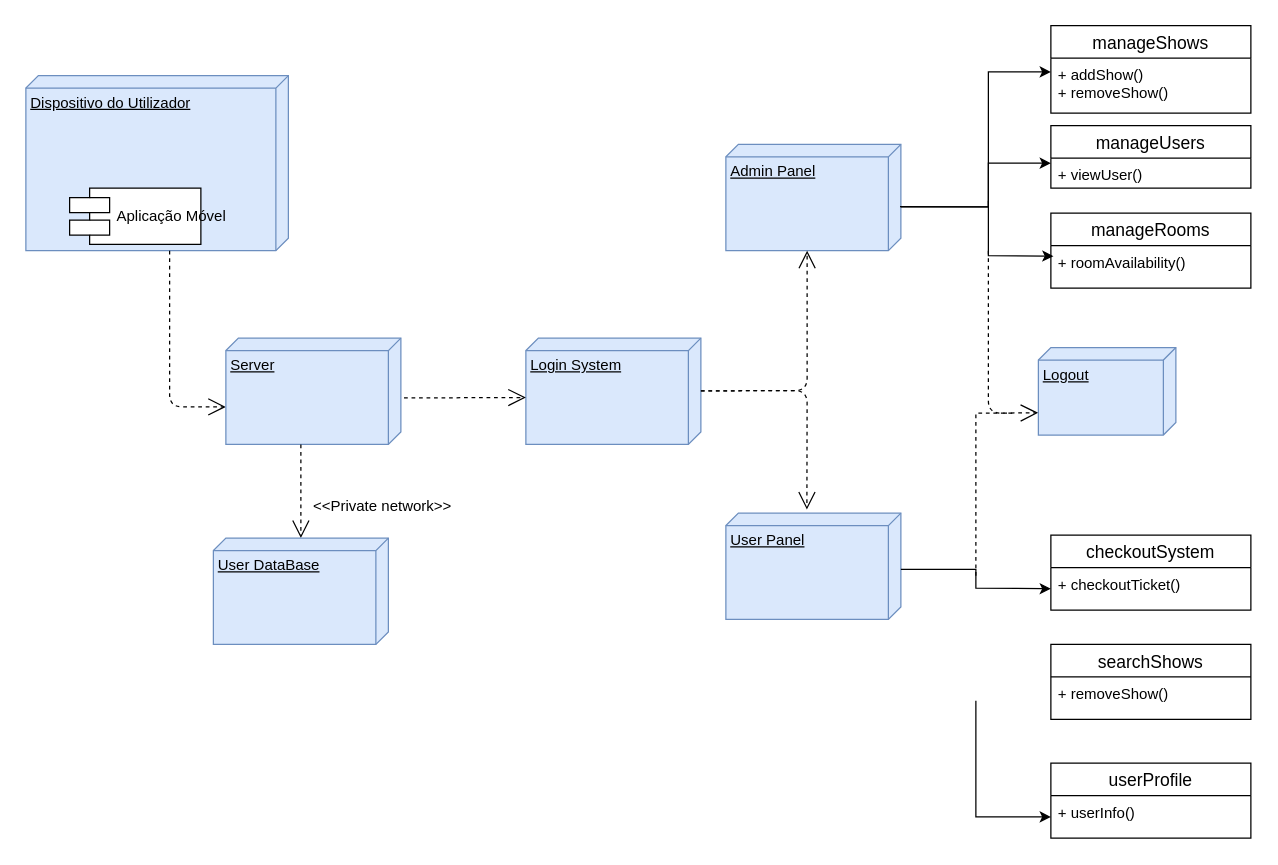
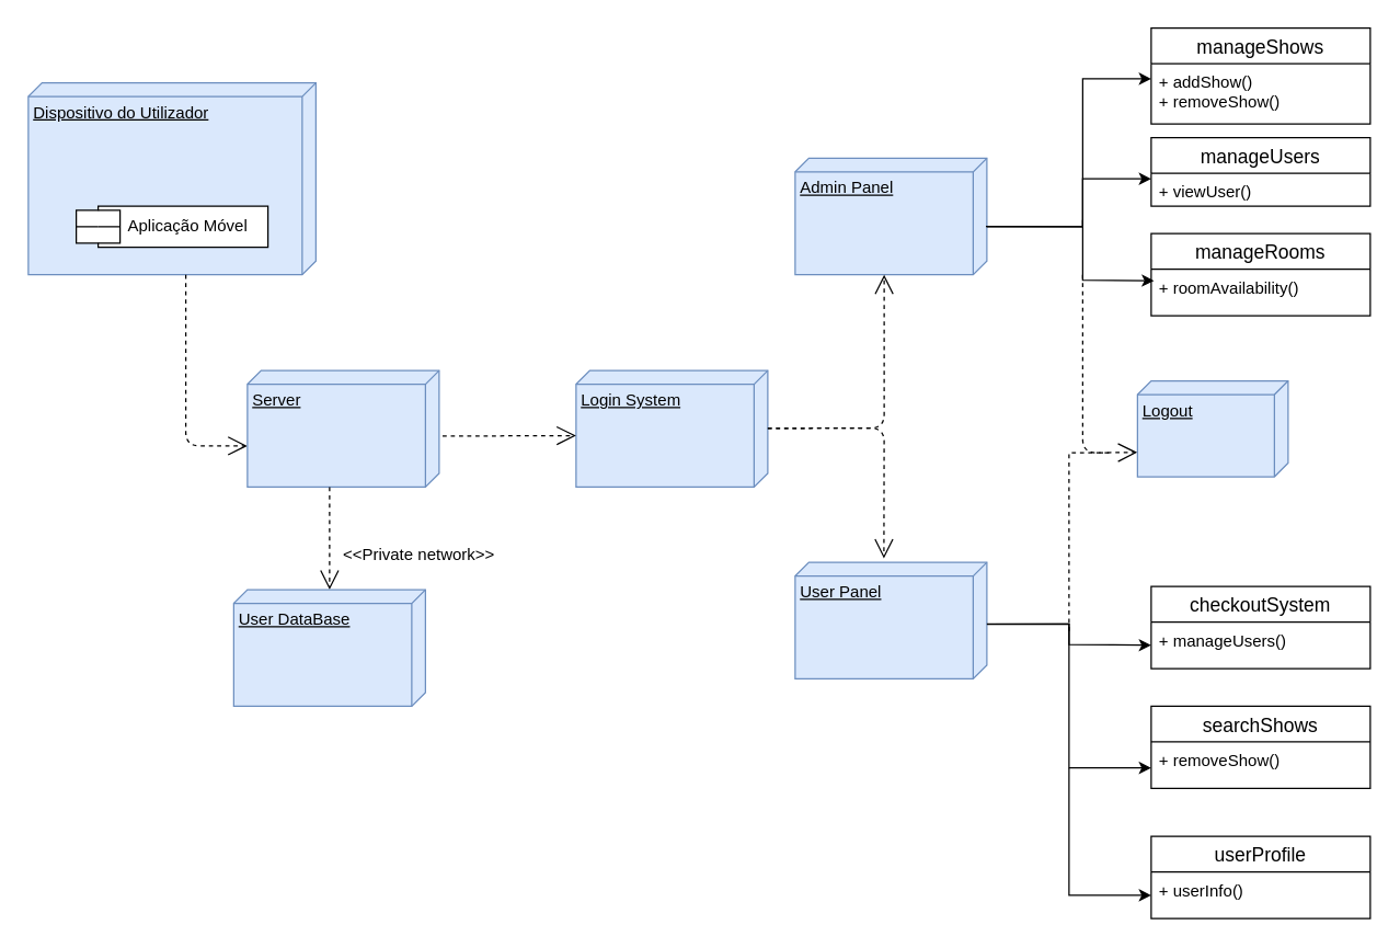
  <mxCell id="0" />
  <mxCell id="1" parent="0" />
  <mxCell id="2" value="Dispositivo do Utilizador" style="verticalAlign=top;align=left;spacingTop=8;spacingLeft=2;spacingRight=12;shape=cube;size=10;direction=south;fontStyle=4;html=1;fillColor=#dae8fc;strokeColor=#6c8ebf;" parent="1" vertex="1"><mxGeometry x="20" y="60" width="210" height="140" as="geometry" /></mxCell>
- <mxCell id="3" value="&lt;div&gt;Aplicação Móvel&lt;/div&gt;" style="shape=component;align=left;spacingLeft=36;html=1;" parent="1" vertex="1"><mxGeometry x="55" y="150" width="105" height="45" as="geometry" /></mxCell>
+ <mxCell id="3" value="&lt;div&gt;Aplicação Móvel&lt;/div&gt;" style="shape=component;align=left;spacingLeft=36;html=1;" parent="1" vertex="1"><mxGeometry x="55" y="150" width="140" height="30" as="geometry" /></mxCell>
  <mxCell id="4" value="" style="endArrow=open;endSize=12;dashed=1;html=1;exitX=0;exitY=0;exitDx=120;exitDy=95;exitPerimeter=0;" parent="1" edge="1"><mxGeometry width="160" relative="1" as="geometry"><mxPoint x="135" y="200" as="sourcePoint" /><mxPoint x="180" y="325" as="targetPoint" /><Array as="points"><mxPoint x="135" y="325" /></Array></mxGeometry></mxCell>
  <mxCell id="5" value="Server" style="verticalAlign=top;align=left;spacingTop=8;spacingLeft=2;spacingRight=12;shape=cube;size=10;direction=south;fontStyle=4;html=1;fillColor=#dae8fc;strokeColor=#6c8ebf;" vertex="1" parent="1"><mxGeometry x="180" y="270" width="140" height="85" as="geometry" /></mxCell>
  <mxCell id="6" value="Login System" style="verticalAlign=top;align=left;spacingTop=8;spacingLeft=2;spacingRight=12;shape=cube;size=10;direction=south;fontStyle=4;html=1;fillColor=#dae8fc;strokeColor=#6c8ebf;" vertex="1" parent="1"><mxGeometry x="420" y="270" width="140" height="85" as="geometry" /></mxCell>
  <mxCell id="7" value="" style="endArrow=open;endSize=12;dashed=1;html=1;exitX=0.563;exitY=-0.018;exitDx=0;exitDy=0;exitPerimeter=0;entryX=0;entryY=0;entryDx=47.5;entryDy=140;entryPerimeter=0;" edge="1" parent="1" source="5" target="6"><mxGeometry width="160" relative="1" as="geometry"><mxPoint x="351" y="250" as="sourcePoint" /><mxPoint x="396" y="375" as="targetPoint" /><Array as="points" /></mxGeometry></mxCell>
  <mxCell id="8" value="" style="endArrow=open;endSize=12;dashed=1;html=1;exitX=0;exitY=0;exitDx=120;exitDy=95;exitPerimeter=0;" edge="1" parent="1"><mxGeometry width="160" relative="1" as="geometry"><mxPoint x="240" y="355" as="sourcePoint" /><mxPoint x="240" y="430" as="targetPoint" /><Array as="points"><mxPoint x="240" y="390" /></Array></mxGeometry></mxCell>
  <mxCell id="9" value="User DataBase" style="verticalAlign=top;align=left;spacingTop=8;spacingLeft=2;spacingRight=12;shape=cube;size=10;direction=south;fontStyle=4;html=1;fillColor=#dae8fc;strokeColor=#6c8ebf;" vertex="1" parent="1"><mxGeometry x="170" y="430" width="140" height="85" as="geometry" /></mxCell>
  <mxCell id="10" value="&amp;lt;&amp;lt;Private network&amp;gt;&amp;gt;" style="text;html=1;align=center;verticalAlign=middle;resizable=0;points=[];autosize=1;strokeColor=none;fillColor=none;" vertex="1" parent="1"><mxGeometry x="240" y="390" width="130" height="30" as="geometry" /></mxCell>
  <mxCell id="11" value="Admin Panel" style="verticalAlign=top;align=left;spacingTop=8;spacingLeft=2;spacingRight=12;shape=cube;size=10;direction=south;fontStyle=4;html=1;fillColor=#dae8fc;strokeColor=#6c8ebf;" vertex="1" parent="1"><mxGeometry x="580" y="115" width="140" height="85" as="geometry" /></mxCell>
  <mxCell id="12" value="User Panel" style="verticalAlign=top;align=left;spacingTop=8;spacingLeft=2;spacingRight=12;shape=cube;size=10;direction=south;fontStyle=4;html=1;fillColor=#dae8fc;strokeColor=#6c8ebf;" vertex="1" parent="1"><mxGeometry x="580" y="410" width="140" height="85" as="geometry" /></mxCell>
  <mxCell id="13" value="" style="endArrow=open;endSize=12;dashed=1;html=1;exitX=0.563;exitY=-0.018;exitDx=0;exitDy=0;exitPerimeter=0;entryX=0;entryY=0;entryDx=85;entryDy=75;entryPerimeter=0;" edge="1" parent="1" target="11"><mxGeometry width="160" relative="1" as="geometry"><mxPoint x="560" y="312.16" as="sourcePoint" /><mxPoint x="657" y="312.16" as="targetPoint" /><Array as="points"><mxPoint x="645" y="312" /></Array></mxGeometry></mxCell>
  <mxCell id="14" value="" style="endArrow=open;endSize=12;dashed=1;html=1;exitX=0.563;exitY=-0.018;exitDx=0;exitDy=0;exitPerimeter=0;entryX=-0.033;entryY=0.537;entryDx=0;entryDy=0;entryPerimeter=0;" edge="1" parent="1" target="12"><mxGeometry width="160" relative="1" as="geometry"><mxPoint x="560" y="312.16" as="sourcePoint" /><mxPoint x="645" y="200" as="targetPoint" /><Array as="points"><mxPoint x="645" y="312" /></Array></mxGeometry></mxCell>
  <mxCell id="15" value="manageShows" style="swimlane;fontStyle=0;childLayout=stackLayout;horizontal=1;startSize=26;horizontalStack=0;resizeParent=1;resizeParentMax=0;resizeLast=0;collapsible=1;marginBottom=0;align=center;fontSize=14;" vertex="1" parent="1"><mxGeometry x="840" y="20" width="160" height="70" as="geometry" /></mxCell>
  <mxCell id="16" value="+ addShow()&lt;div&gt;+ removeShow()&lt;/div&gt;" style="text;strokeColor=none;fillColor=none;spacingLeft=4;spacingRight=4;overflow=hidden;rotatable=0;points=[[0,0.5],[1,0.5]];portConstraint=eastwest;fontSize=12;whiteSpace=wrap;html=1;" vertex="1" parent="15"><mxGeometry y="26" width="160" height="44" as="geometry" /></mxCell>
  <mxCell id="17" value="manageUsers" style="swimlane;fontStyle=0;childLayout=stackLayout;horizontal=1;startSize=26;horizontalStack=0;resizeParent=1;resizeParentMax=0;resizeLast=0;collapsible=1;marginBottom=0;align=center;fontSize=14;" vertex="1" parent="1"><mxGeometry x="840" y="100" width="160" height="50" as="geometry" /></mxCell>
  <mxCell id="18" value="+ viewUser()" style="text;strokeColor=none;fillColor=none;spacingLeft=4;spacingRight=4;overflow=hidden;rotatable=0;points=[[0,0.5],[1,0.5]];portConstraint=eastwest;fontSize=12;whiteSpace=wrap;html=1;" vertex="1" parent="17"><mxGeometry y="26" width="160" height="24" as="geometry" /></mxCell>
  <mxCell id="19" value="checkoutSystem" style="swimlane;fontStyle=0;childLayout=stackLayout;horizontal=1;startSize=26;horizontalStack=0;resizeParent=1;resizeParentMax=0;resizeLast=0;collapsible=1;marginBottom=0;align=center;fontSize=14;" vertex="1" parent="1"><mxGeometry x="840" y="427.5" width="160" height="60" as="geometry" /></mxCell>
- <mxCell id="20" value="+ checkoutTicket()" style="text;strokeColor=none;fillColor=none;spacingLeft=4;spacingRight=4;overflow=hidden;rotatable=0;points=[[0,0.5],[1,0.5]];portConstraint=eastwest;fontSize=12;whiteSpace=wrap;html=1;" vertex="1" parent="19"><mxGeometry y="26" width="160" height="34" as="geometry" /></mxCell>
+ <mxCell id="20" value="+ manageUsers()" style="text;strokeColor=none;fillColor=none;spacingLeft=4;spacingRight=4;overflow=hidden;rotatable=0;points=[[0,0.5],[1,0.5]];portConstraint=eastwest;fontSize=12;whiteSpace=wrap;html=1;" vertex="1" parent="19"><mxGeometry y="26" width="160" height="34" as="geometry" /></mxCell>
  <mxCell id="21" value="searchShows" style="swimlane;fontStyle=0;childLayout=stackLayout;horizontal=1;startSize=26;horizontalStack=0;resizeParent=1;resizeParentMax=0;resizeLast=0;collapsible=1;marginBottom=0;align=center;fontSize=14;" vertex="1" parent="1"><mxGeometry x="840" y="515" width="160" height="60" as="geometry" /></mxCell>
  <mxCell id="22" value="+ removeShow()" style="text;strokeColor=none;fillColor=none;spacingLeft=4;spacingRight=4;overflow=hidden;rotatable=0;points=[[0,0.5],[1,0.5]];portConstraint=eastwest;fontSize=12;whiteSpace=wrap;html=1;" vertex="1" parent="21"><mxGeometry y="26" width="160" height="34" as="geometry" /></mxCell>
  <mxCell id="23" value="" style="endArrow=classic;html=1;rounded=0;" edge="1" parent="1"><mxGeometry width="50" height="50" relative="1" as="geometry"><mxPoint x="720" y="165" as="sourcePoint" /><mxPoint x="840" y="57" as="targetPoint" /><Array as="points"><mxPoint x="790" y="165" /><mxPoint x="790" y="57" /></Array></mxGeometry></mxCell>
  <mxCell id="24" value="" style="endArrow=classic;html=1;rounded=0;exitX=0.586;exitY=0.005;exitDx=0;exitDy=0;exitPerimeter=0;" edge="1" parent="1" source="11"><mxGeometry width="50" height="50" relative="1" as="geometry"><mxPoint x="720" y="238" as="sourcePoint" /><mxPoint x="840" y="130" as="targetPoint" /><Array as="points"><mxPoint x="790" y="165" /><mxPoint x="790" y="130" /></Array></mxGeometry></mxCell>
  <mxCell id="25" value="" style="endArrow=classic;html=1;rounded=0;exitX=0.586;exitY=0.005;exitDx=0;exitDy=0;exitPerimeter=0;entryX=0;entryY=0.5;entryDx=0;entryDy=0;" edge="1" parent="1" target="20"><mxGeometry width="50" height="50" relative="1" as="geometry"><mxPoint x="720" y="455" as="sourcePoint" /><mxPoint x="840" y="480" as="targetPoint" /><Array as="points"><mxPoint x="780" y="455" /><mxPoint x="780" y="470" /></Array></mxGeometry></mxCell>
+ <mxCell id="26" value="" style="endArrow=classic;html=1;rounded=0;entryX=0;entryY=0.559;entryDx=0;entryDy=0;exitX=0.532;exitY=-0.001;exitDx=0;exitDy=0;exitPerimeter=0;entryPerimeter=0;" edge="1" parent="1" source="12" target="22"><mxGeometry width="50" height="50" relative="1" as="geometry"><mxPoint x="780" y="460" as="sourcePoint" /><mxPoint x="840" y="480.5" as="targetPoint" /><Array as="points"><mxPoint x="780" y="455" /><mxPoint x="780" y="560" /></Array></mxGeometry></mxCell>
  <mxCell id="27" value="manageRooms" style="swimlane;fontStyle=0;childLayout=stackLayout;horizontal=1;startSize=26;horizontalStack=0;resizeParent=1;resizeParentMax=0;resizeLast=0;collapsible=1;marginBottom=0;align=center;fontSize=14;" vertex="1" parent="1"><mxGeometry x="840" y="170" width="160" height="60" as="geometry" /></mxCell>
  <mxCell id="28" value="+ roomAvailability()&lt;span style=&quot;background-color: transparent; color: light-dark(rgb(0, 0, 0), rgb(255, 255, 255));&quot;&gt;&amp;nbsp;&lt;/span&gt;" style="text;strokeColor=none;fillColor=none;spacingLeft=4;spacingRight=4;overflow=hidden;rotatable=0;points=[[0,0.5],[1,0.5]];portConstraint=eastwest;fontSize=12;whiteSpace=wrap;html=1;" vertex="1" parent="27"><mxGeometry y="26" width="160" height="34" as="geometry" /></mxCell>
  <mxCell id="29" value="userProfile" style="swimlane;fontStyle=0;childLayout=stackLayout;horizontal=1;startSize=26;horizontalStack=0;resizeParent=1;resizeParentMax=0;resizeLast=0;collapsible=1;marginBottom=0;align=center;fontSize=14;" vertex="1" parent="1"><mxGeometry x="840" y="610" width="160" height="60" as="geometry" /></mxCell>
  <mxCell id="30" value="+ userInfo()&lt;div&gt;&lt;br&gt;&lt;/div&gt;" style="text;strokeColor=none;fillColor=none;spacingLeft=4;spacingRight=4;overflow=hidden;rotatable=0;points=[[0,0.5],[1,0.5]];portConstraint=eastwest;fontSize=12;whiteSpace=wrap;html=1;" vertex="1" parent="29"><mxGeometry y="26" width="160" height="34" as="geometry" /></mxCell>
  <mxCell id="31" value="" style="endArrow=classic;html=1;rounded=0;entryX=0;entryY=0.5;entryDx=0;entryDy=0;" edge="1" parent="1" target="30"><mxGeometry width="50" height="50" relative="1" as="geometry"><mxPoint x="780" y="560" as="sourcePoint" /><mxPoint x="870" y="715" as="targetPoint" /><Array as="points"><mxPoint x="780" y="610" /><mxPoint x="780" y="653" /></Array></mxGeometry></mxCell>
  <mxCell id="32" value="" style="endArrow=classic;html=1;rounded=0;entryX=0.013;entryY=0.248;entryDx=0;entryDy=0;entryPerimeter=0;" edge="1" parent="1" target="28"><mxGeometry width="50" height="50" relative="1" as="geometry"><mxPoint x="790" y="160" as="sourcePoint" /><mxPoint x="841" y="205" as="targetPoint" /><Array as="points"><mxPoint x="790" y="204" /></Array></mxGeometry></mxCell>
  <mxCell id="33" value="" style="endArrow=open;endSize=12;dashed=1;html=1;entryX=0.747;entryY=1.001;entryDx=0;entryDy=0;entryPerimeter=0;" edge="1" parent="1" target="34"><mxGeometry width="160" relative="1" as="geometry"><mxPoint x="790" y="200" as="sourcePoint" /><mxPoint x="830" y="330" as="targetPoint" /><Array as="points"><mxPoint x="790" y="330" /></Array></mxGeometry></mxCell>
  <mxCell id="34" value="Logout" style="verticalAlign=top;align=left;spacingTop=8;spacingLeft=2;spacingRight=12;shape=cube;size=10;direction=south;fontStyle=4;html=1;fillColor=#dae8fc;strokeColor=#6c8ebf;" vertex="1" parent="1"><mxGeometry x="830" y="277.5" width="110" height="70" as="geometry" /></mxCell>
  <mxCell id="35" value="" style="endArrow=none;dashed=1;html=1;rounded=0;" edge="1" parent="1"><mxGeometry width="50" height="50" relative="1" as="geometry"><mxPoint x="780" y="460" as="sourcePoint" /><mxPoint x="810" y="330" as="targetPoint" /><Array as="points"><mxPoint x="780" y="330" /></Array></mxGeometry></mxCell>
